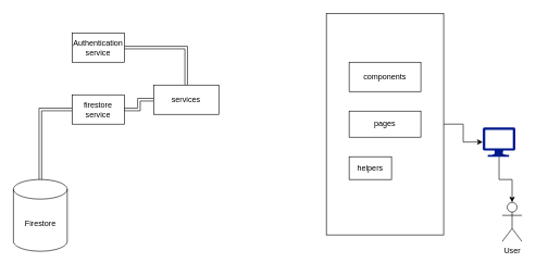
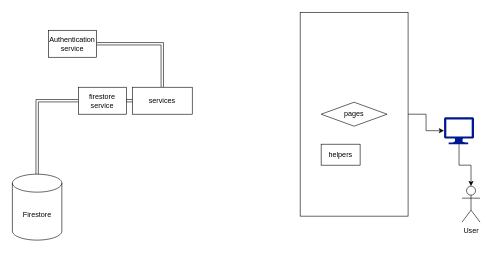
  <mxCell id="0" />
  <mxCell id="1" parent="0" />
  <mxCell id="2" style="edgeStyle=orthogonalEdgeStyle;rounded=0;orthogonalLoop=1;jettySize=auto;html=1;entryX=0;entryY=0.5;entryDx=0;entryDy=0;entryPerimeter=0;" edge="1" parent="1" source="3" target="7"><mxGeometry relative="1" as="geometry" /></mxCell>
  <mxCell id="3" value="" style="rounded=0;whiteSpace=wrap;html=1;" vertex="1" parent="1"><mxGeometry x="500" y="20" width="180" height="340" as="geometry" /></mxCell>
- <mxCell id="4" value="Firestore" style="shape=cylinder3;whiteSpace=wrap;html=1;boundedLbl=1;backgroundOutline=1;size=15;" vertex="1" parent="1"><mxGeometry x="20" y="275" width="82.5" height="110" as="geometry" /></mxCell>
+ <mxCell id="4" value="Firestore" style="shape=cylinder3;whiteSpace=wrap;html=1;boundedLbl=1;backgroundOutline=1;size=15;" vertex="1" parent="1"><mxGeometry x="20" y="290" width="82.5" height="110" as="geometry" /></mxCell>
  <mxCell id="5" value="User" style="shape=umlActor;verticalLabelPosition=bottom;verticalAlign=top;html=1;outlineConnect=0;" vertex="1" parent="1"><mxGeometry x="770" y="310" width="30" height="60" as="geometry" /></mxCell>
  <mxCell id="6" style="edgeStyle=orthogonalEdgeStyle;rounded=0;orthogonalLoop=1;jettySize=auto;html=1;" edge="1" parent="1" source="7" target="5"><mxGeometry relative="1" as="geometry" /></mxCell>
  <mxCell id="7" value="" style="aspect=fixed;pointerEvents=1;shadow=0;dashed=0;html=1;strokeColor=none;labelPosition=center;verticalLabelPosition=bottom;verticalAlign=top;align=center;fillColor=#00188D;shape=mxgraph.azure.computer" vertex="1" parent="1"><mxGeometry x="740" y="195" width="50" height="45" as="geometry" /></mxCell>
- <mxCell id="8" value="components" style="rounded=0;whiteSpace=wrap;html=1;" vertex="1" parent="1"><mxGeometry x="535" y="95" width="110" height="45" as="geometry" /></mxCell>
  <mxCell id="9" style="edgeStyle=orthogonalEdgeStyle;rounded=0;orthogonalLoop=1;jettySize=auto;html=1;shape=link;" edge="1" parent="1" source="10" target="4"><mxGeometry relative="1" as="geometry" /></mxCell>
- <mxCell id="10" value="firestore service" style="rounded=0;whiteSpace=wrap;html=1;" vertex="1" parent="1"><mxGeometry x="110" y="145" width="80" height="45" as="geometry" /></mxCell>
+ <mxCell id="10" value="firestore service" style="rounded=0;whiteSpace=wrap;html=1;" vertex="1" parent="1"><mxGeometry x="130" y="145" width="80" height="45" as="geometry" /></mxCell>
  <mxCell id="11" style="edgeStyle=orthogonalEdgeStyle;rounded=0;orthogonalLoop=1;jettySize=auto;html=1;entryX=1;entryY=0.5;entryDx=0;entryDy=0;shape=link;" edge="1" parent="1" source="13" target="10"><mxGeometry relative="1" as="geometry" /></mxCell>
  <mxCell id="12" style="edgeStyle=orthogonalEdgeStyle;rounded=0;orthogonalLoop=1;jettySize=auto;html=1;exitX=0.5;exitY=0;exitDx=0;exitDy=0;entryX=1;entryY=0.5;entryDx=0;entryDy=0;shape=link;" edge="1" parent="1" source="13" target="16"><mxGeometry relative="1" as="geometry" /></mxCell>
- <mxCell id="13" value="services" style="rounded=0;whiteSpace=wrap;html=1;" vertex="1" parent="1"><mxGeometry x="235" y="130" width="100" height="45" as="geometry" /></mxCell>
- <mxCell id="14" value="pages" style="rounded=0;whiteSpace=wrap;html=1;" vertex="1" parent="1"><mxGeometry x="535" y="170" width="110" height="40" as="geometry" /></mxCell>
+ <mxCell id="13" value="services" style="rounded=0;whiteSpace=wrap;html=1;" vertex="1" parent="1"><mxGeometry x="220" y="145" width="100" height="45" as="geometry" /></mxCell>
+ <mxCell id="14" value="pages" style="rhombus;whiteSpace=wrap;html=1;" vertex="1" parent="1"><mxGeometry x="535" y="170" width="110" height="40" as="geometry" /></mxCell>
  <mxCell id="15" value="helpers" style="rounded=0;whiteSpace=wrap;html=1;" vertex="1" parent="1"><mxGeometry x="535" y="240" width="65" height="35" as="geometry" /></mxCell>
- <mxCell id="16" value="Authentication&lt;br&gt;service" style="rounded=0;whiteSpace=wrap;html=1;" vertex="1" parent="1"><mxGeometry x="110" y="50" width="80" height="45" as="geometry" /></mxCell>
+ <mxCell id="16" value="Authentication&lt;br&gt;service" style="rounded=0;whiteSpace=wrap;html=1;" vertex="1" parent="1"><mxGeometry x="80" y="50" width="80" height="45" as="geometry" /></mxCell>
